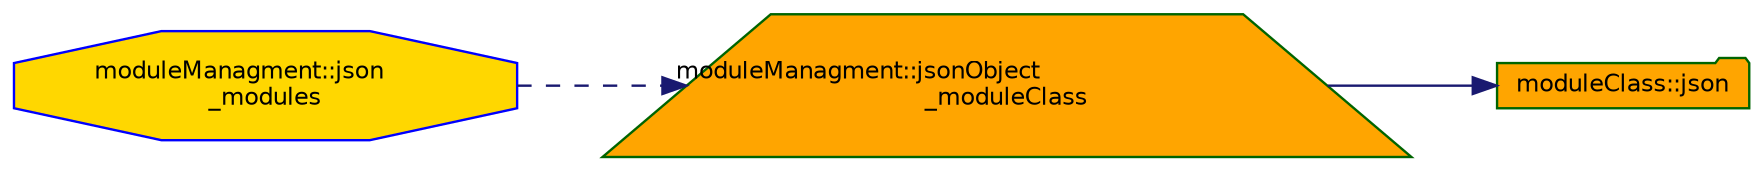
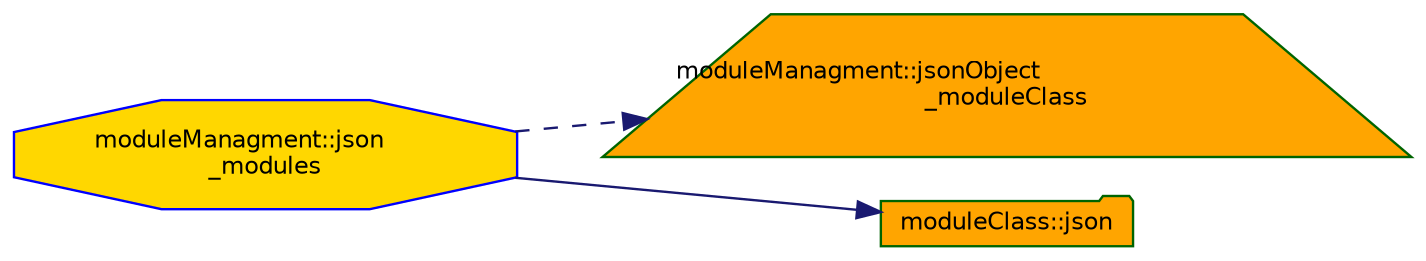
  digraph {
    rankdir=LR
    node [color=darkgreen fillcolor=orange fontname=Helvetica fontsize=10 style=filled]
    edge [color=midnightblue fontname=Helvetica fontsize=10 labelfontname=Helvetica labelfontsize=10]
    n1 [color=blue fillcolor=gold fontcolor=black height=0.2 label="moduleManagment::json\l_modules" shape=octagon width=0.4]
    n2 [height=0.2 label="moduleManagment::jsonObject\l_moduleClass" shape=trapezium width=0.4]
    n3 [height=0.2 label="moduleClass::json" shape=folder width=0.4]
    n1 -> n2 [style=dashed]
-   n2 -> n3 [style=solid]
+   n1 -> n3 [style=solid]
  }
